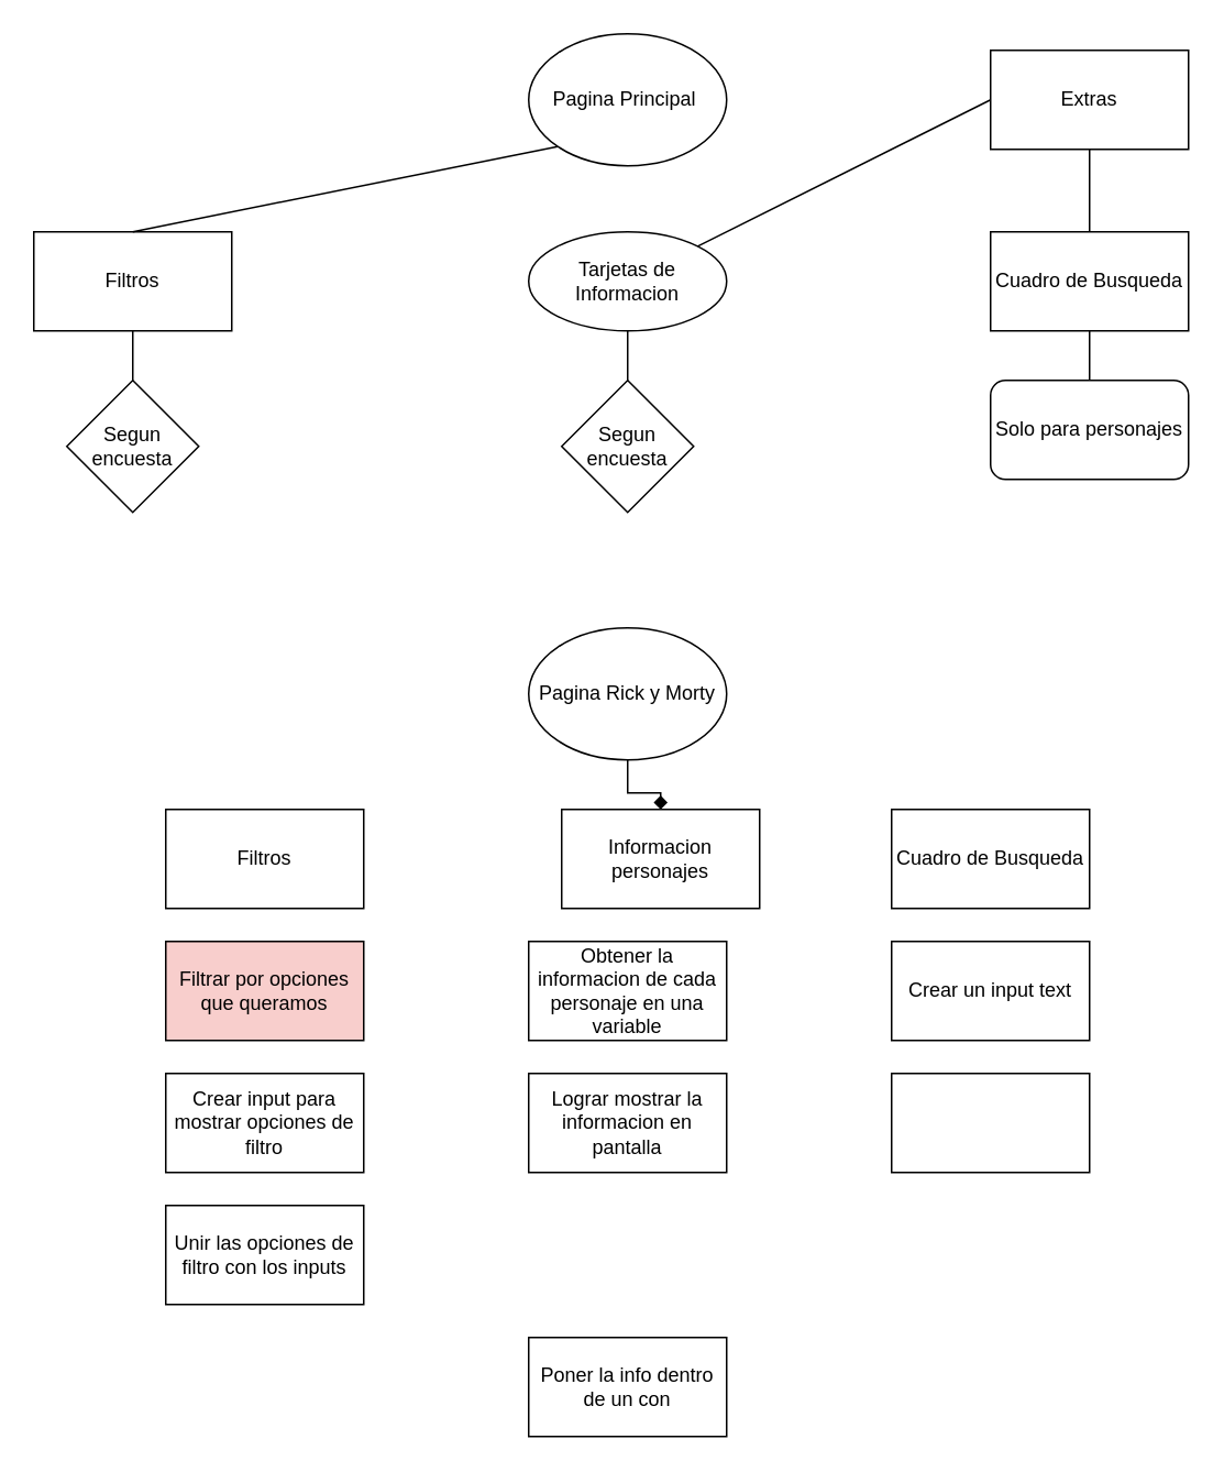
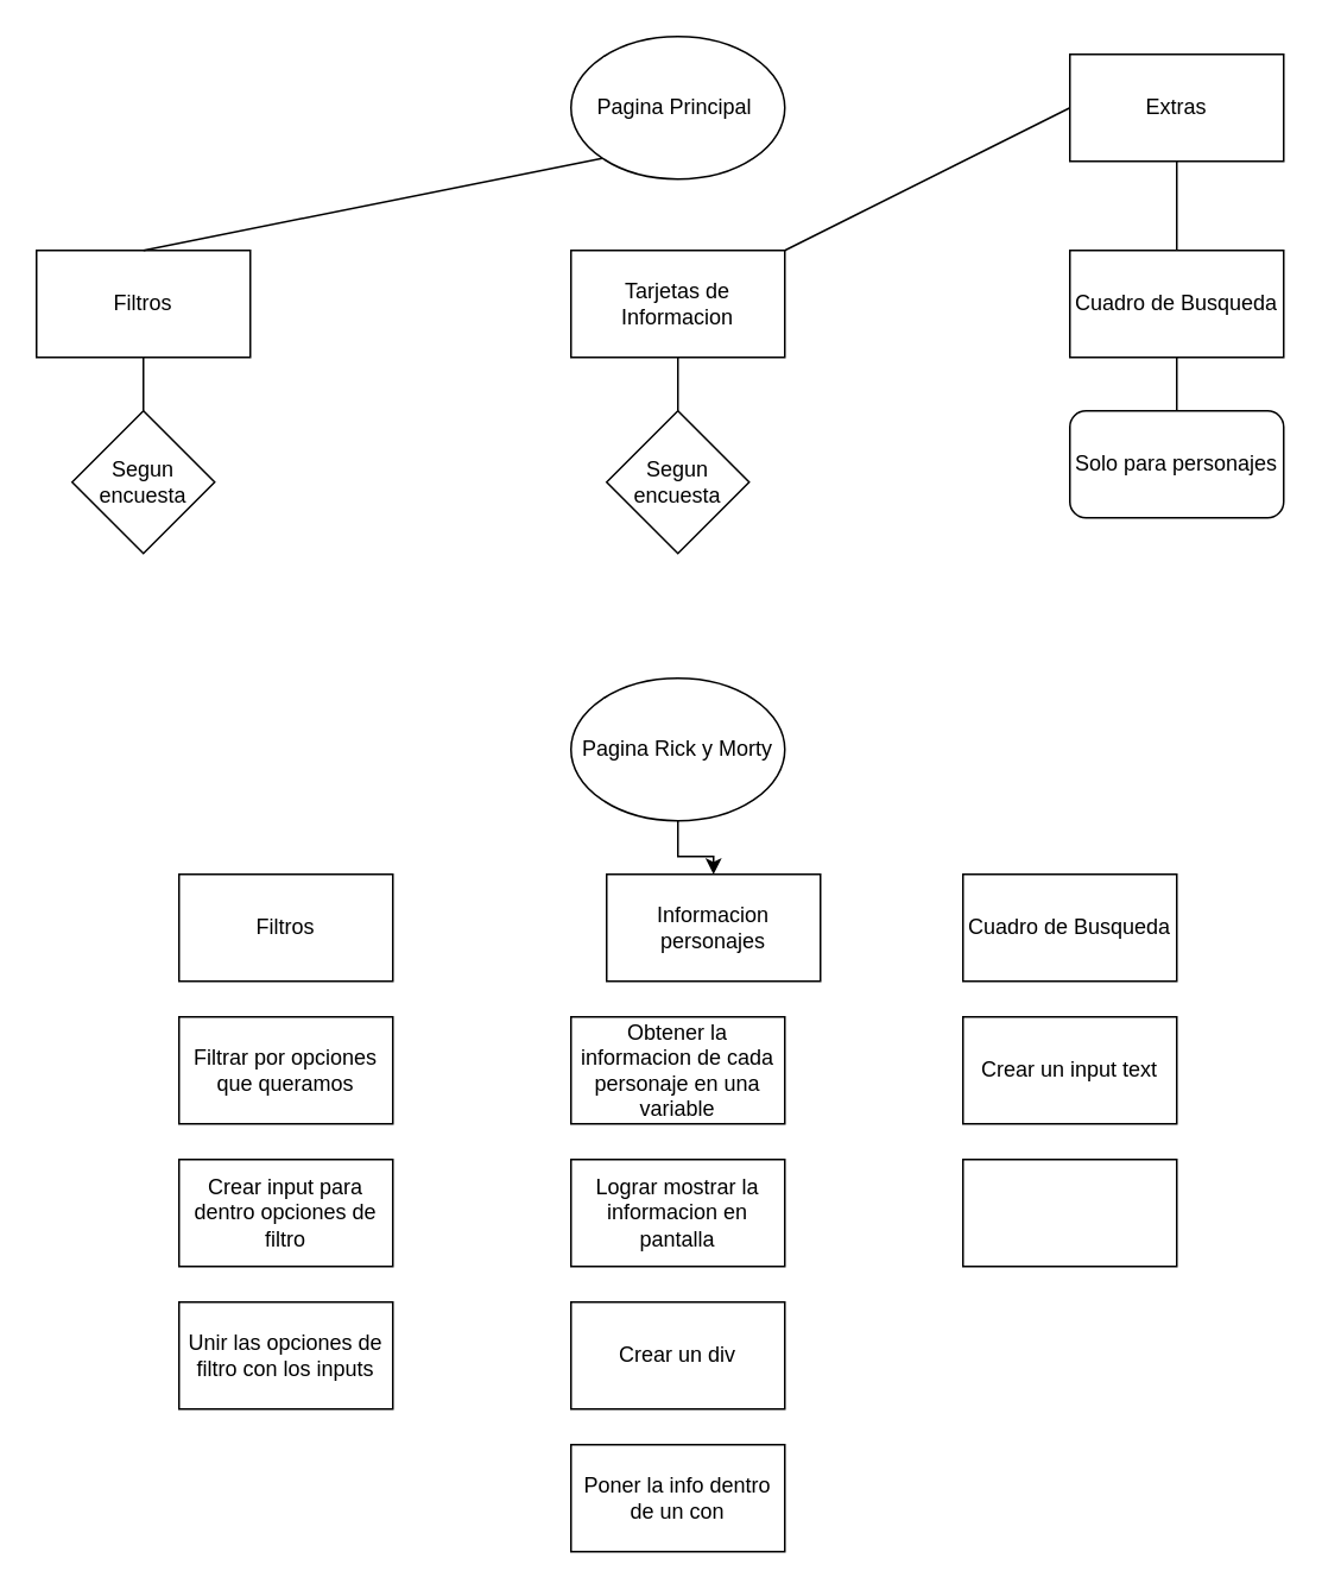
  <mxCell id="0" />
  <mxCell id="1" parent="0" />
  <mxCell id="2" value="Filtros" style="rounded=0;whiteSpace=wrap;html=1;" parent="1" vertex="1"><mxGeometry x="20" y="140" width="120" height="60" as="geometry" /></mxCell>
  <mxCell id="3" value="Pagina Principal&amp;nbsp;" style="ellipse;whiteSpace=wrap;html=1;" parent="1" vertex="1"><mxGeometry x="320" y="20" width="120" height="80" as="geometry" /></mxCell>
- <mxCell id="4" value="Tarjetas de Informacion" style="ellipse;whiteSpace=wrap;html=1;" vertex="1" parent="1"><mxGeometry x="320" y="140" width="120" height="60" as="geometry" /></mxCell>
+ <mxCell id="4" value="Tarjetas de Informacion" style="rounded=0;whiteSpace=wrap;html=1;" vertex="1" parent="1"><mxGeometry x="320" y="140" width="120" height="60" as="geometry" /></mxCell>
  <mxCell id="5" value="Cuadro de Busqueda" style="rounded=0;whiteSpace=wrap;html=1;" vertex="1" parent="1"><mxGeometry x="600" y="140" width="120" height="60" as="geometry" /></mxCell>
  <mxCell id="6" value="Extras" style="rounded=0;whiteSpace=wrap;html=1;" vertex="1" parent="1"><mxGeometry x="600" y="30" width="120" height="60" as="geometry" /></mxCell>
  <mxCell id="7" value="Segun encuesta" style="rhombus;whiteSpace=wrap;html=1;" vertex="1" parent="1"><mxGeometry x="40" y="230" width="80" height="80" as="geometry" /></mxCell>
  <mxCell id="8" value="" style="endArrow=none;html=1;rounded=0;entryX=0.5;entryY=0;entryDx=0;entryDy=0;exitX=0.5;exitY=1;exitDx=0;exitDy=0;" edge="1" parent="1" source="2" target="7"><mxGeometry width="50" height="50" relative="1" as="geometry"><mxPoint x="90" y="210" as="sourcePoint" /><mxPoint x="260" y="270" as="targetPoint" /></mxGeometry></mxCell>
  <mxCell id="9" value="Segun encuesta" style="rhombus;whiteSpace=wrap;html=1;" vertex="1" parent="1"><mxGeometry x="340" y="230" width="80" height="80" as="geometry" /></mxCell>
  <mxCell id="10" value="" style="endArrow=none;html=1;rounded=0;entryX=0.5;entryY=1;entryDx=0;entryDy=0;exitX=0.5;exitY=0;exitDx=0;exitDy=0;" edge="1" parent="1" source="9" target="4"><mxGeometry width="50" height="50" relative="1" as="geometry"><mxPoint x="370" y="260" as="sourcePoint" /><mxPoint x="420" y="210" as="targetPoint" /></mxGeometry></mxCell>
  <mxCell id="11" value="" style="endArrow=none;html=1;rounded=0;exitX=0;exitY=0.5;exitDx=0;exitDy=0;" edge="1" parent="1" source="6" target="4"><mxGeometry width="50" height="50" relative="1" as="geometry"><mxPoint x="430" y="280" as="sourcePoint" /><mxPoint x="480" y="230" as="targetPoint" /></mxGeometry></mxCell>
  <mxCell id="12" value="" style="endArrow=none;html=1;rounded=0;exitX=0.5;exitY=0;exitDx=0;exitDy=0;" edge="1" parent="1" source="5" target="6"><mxGeometry width="50" height="50" relative="1" as="geometry"><mxPoint x="430" y="280" as="sourcePoint" /><mxPoint x="480" y="230" as="targetPoint" /></mxGeometry></mxCell>
  <mxCell id="13" value="" style="endArrow=none;html=1;rounded=0;entryX=0;entryY=1;entryDx=0;entryDy=0;exitX=0.5;exitY=0;exitDx=0;exitDy=0;" edge="1" parent="1" source="2" target="3"><mxGeometry width="50" height="50" relative="1" as="geometry"><mxPoint x="430" y="280" as="sourcePoint" /><mxPoint x="470" y="260" as="targetPoint" /></mxGeometry></mxCell>
  <mxCell id="14" value="" style="endArrow=none;html=1;rounded=0;entryX=0.5;entryY=1;entryDx=0;entryDy=0;exitX=0.5;exitY=0;exitDx=0;exitDy=0;" edge="1" parent="1" target="5"><mxGeometry width="50" height="50" relative="1" as="geometry"><mxPoint x="660" y="230" as="sourcePoint" /><mxPoint x="480" y="230" as="targetPoint" /></mxGeometry></mxCell>
  <mxCell id="15" value="Solo para personajes" style="rounded=1;whiteSpace=wrap;html=1;" vertex="1" parent="1"><mxGeometry x="600" y="230" width="120" height="60" as="geometry" /></mxCell>
- <mxCell id="16" value="" style="edgeStyle=orthogonalEdgeStyle;rounded=0;orthogonalLoop=1;jettySize=auto;html=1;endArrow=diamond;" edge="1" parent="1" source="17" target="18"><mxGeometry relative="1" as="geometry" /></mxCell>
+ <mxCell id="16" value="" style="edgeStyle=orthogonalEdgeStyle;rounded=0;orthogonalLoop=1;jettySize=auto;html=1;" edge="1" parent="1" source="17" target="18"><mxGeometry relative="1" as="geometry" /></mxCell>
  <mxCell id="17" value="Pagina Rick y Morty" style="ellipse;whiteSpace=wrap;html=1;" vertex="1" parent="1"><mxGeometry x="320" y="380" width="120" height="80" as="geometry" /></mxCell>
  <mxCell id="18" value="Informacion personajes" style="rounded=0;whiteSpace=wrap;html=1;" vertex="1" parent="1"><mxGeometry x="340" y="490" width="120" height="60" as="geometry" /></mxCell>
  <mxCell id="19" value="Obtener la informacion de cada personaje en una variable" style="rounded=0;whiteSpace=wrap;html=1;" vertex="1" parent="1"><mxGeometry x="320" y="570" width="120" height="60" as="geometry" /></mxCell>
+ <mxCell id="20" value="Crear un div" style="rounded=0;whiteSpace=wrap;html=1;" vertex="1" parent="1"><mxGeometry x="320" y="730" width="120" height="60" as="geometry" /></mxCell>
  <mxCell id="21" value="Poner la info dentro de un con" style="rounded=0;whiteSpace=wrap;html=1;" vertex="1" parent="1"><mxGeometry x="320" y="810" width="120" height="60" as="geometry" /></mxCell>
  <mxCell id="22" value="Lograr mostrar la informacion en pantalla" style="rounded=0;whiteSpace=wrap;html=1;" vertex="1" parent="1"><mxGeometry x="320" y="650" width="120" height="60" as="geometry" /></mxCell>
  <mxCell id="23" value="Filtros" style="rounded=0;whiteSpace=wrap;html=1;" vertex="1" parent="1"><mxGeometry x="100" y="490" width="120" height="60" as="geometry" /></mxCell>
- <mxCell id="24" value="Crear input para mostrar opciones de filtro" style="rounded=0;whiteSpace=wrap;html=1;" vertex="1" parent="1"><mxGeometry x="100" y="650" width="120" height="60" as="geometry" /></mxCell>
- <mxCell id="25" value="Filtrar por opciones que queramos" style="rounded=0;whiteSpace=wrap;html=1;fillColor=#f8cecc;" vertex="1" parent="1"><mxGeometry x="100" y="570" width="120" height="60" as="geometry" /></mxCell>
+ <mxCell id="24" value="Crear input para dentro opciones de filtro" style="rounded=0;whiteSpace=wrap;html=1;" vertex="1" parent="1"><mxGeometry x="100" y="650" width="120" height="60" as="geometry" /></mxCell>
+ <mxCell id="25" value="Filtrar por opciones que queramos" style="rounded=0;whiteSpace=wrap;html=1;" vertex="1" parent="1"><mxGeometry x="100" y="570" width="120" height="60" as="geometry" /></mxCell>
  <mxCell id="26" value="Unir las opciones de filtro con los inputs" style="rounded=0;whiteSpace=wrap;html=1;" vertex="1" parent="1"><mxGeometry x="100" y="730" width="120" height="60" as="geometry" /></mxCell>
  <mxCell id="27" value="Cuadro de Busqueda" style="rounded=0;whiteSpace=wrap;html=1;" vertex="1" parent="1"><mxGeometry x="540" y="490" width="120" height="60" as="geometry" /></mxCell>
  <mxCell id="28" value="Crear un input text" style="rounded=0;whiteSpace=wrap;html=1;" vertex="1" parent="1"><mxGeometry x="540" y="570" width="120" height="60" as="geometry" /></mxCell>
  <mxCell id="29" value="" style="rounded=0;whiteSpace=wrap;html=1;" vertex="1" parent="1"><mxGeometry x="540" y="650" width="120" height="60" as="geometry" /></mxCell>
